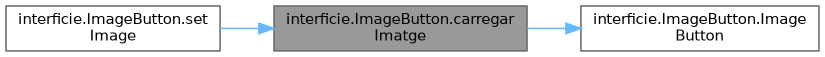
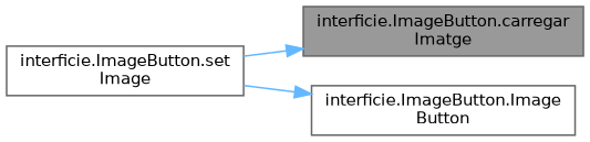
  digraph {
    rankdir=RL
    node [color=grey40 fillcolor=white fontname=Helvetica fontsize=10 shape=box style=filled]
    edge [color=steelblue1 dir=back fontname=Helvetica fontsize=10 labelfontname=Helvetica labelfontsize=10 style=solid]
    n1 [color=gray40 fillcolor=grey60 fontcolor=black height=0.2 label="interficie.ImageButton.carregar\lImatge" width=0.4]
    n2 [height=0.2 label="interficie.ImageButton.set\lImage" width=0.4]
    n3 [height=0.2 label="interficie.ImageButton.Image\lButton" width=0.4]
    n1 -> n2
-   n3 -> n1
+   n3 -> n2
  }
